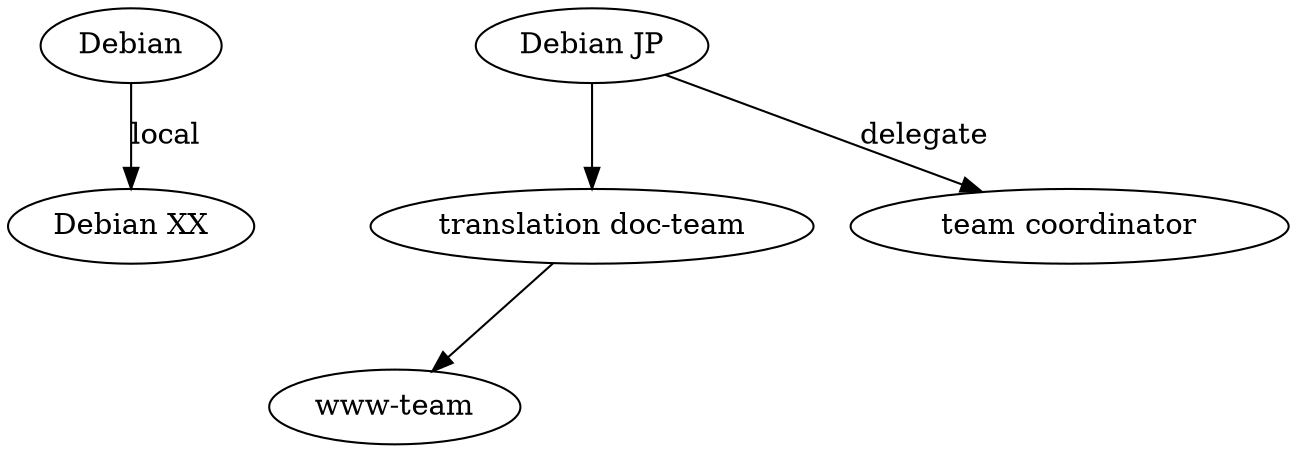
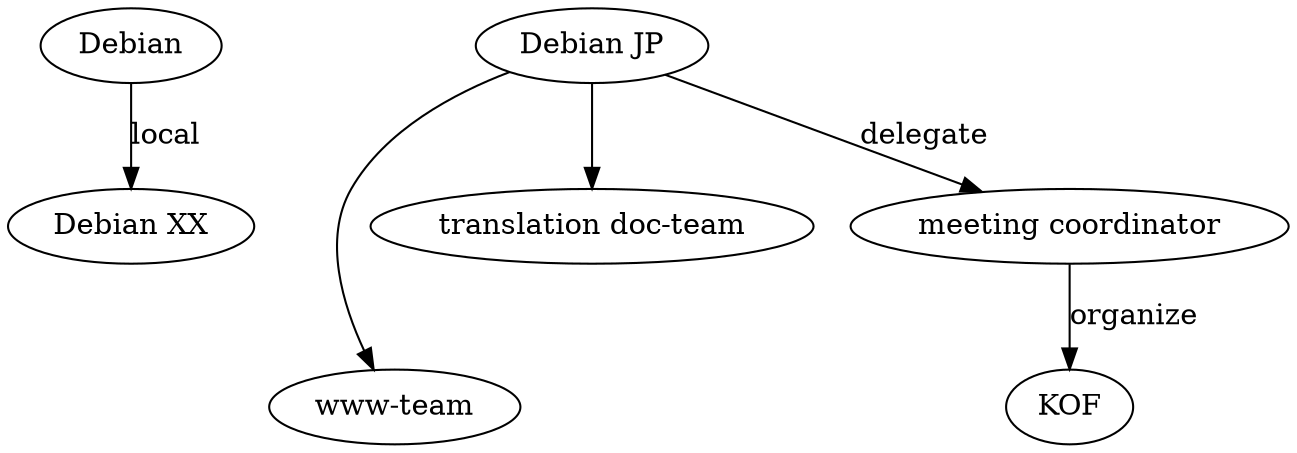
  digraph {
    Debian
    "Debian XX"
    "Debian JP"
    "www-team"
    "translation doc-team"
-   "meeting coordinator" [label="team coordinator"]
+   "meeting coordinator"
+   KOF
    Debian -> "Debian XX" [label=local]
-   "translation doc-team" -> "www-team"
+   "Debian JP" -> "www-team"
    "Debian JP" -> "translation doc-team"
    "Debian JP" -> "meeting coordinator" [label=delegate]
+   "meeting coordinator" -> KOF [label=organize]
  }
